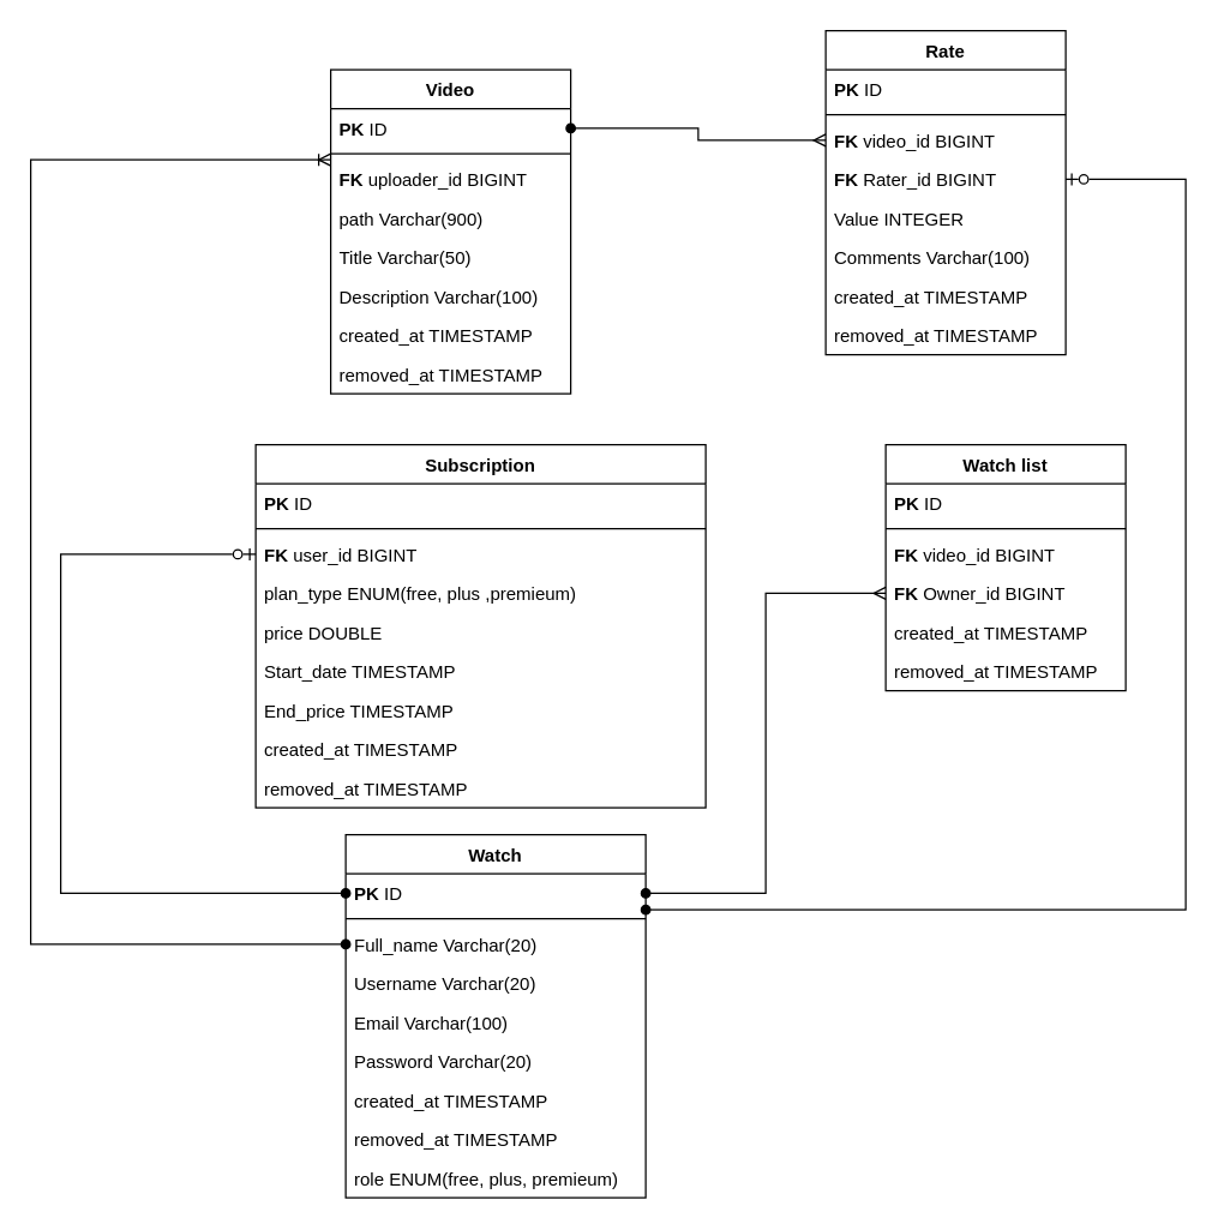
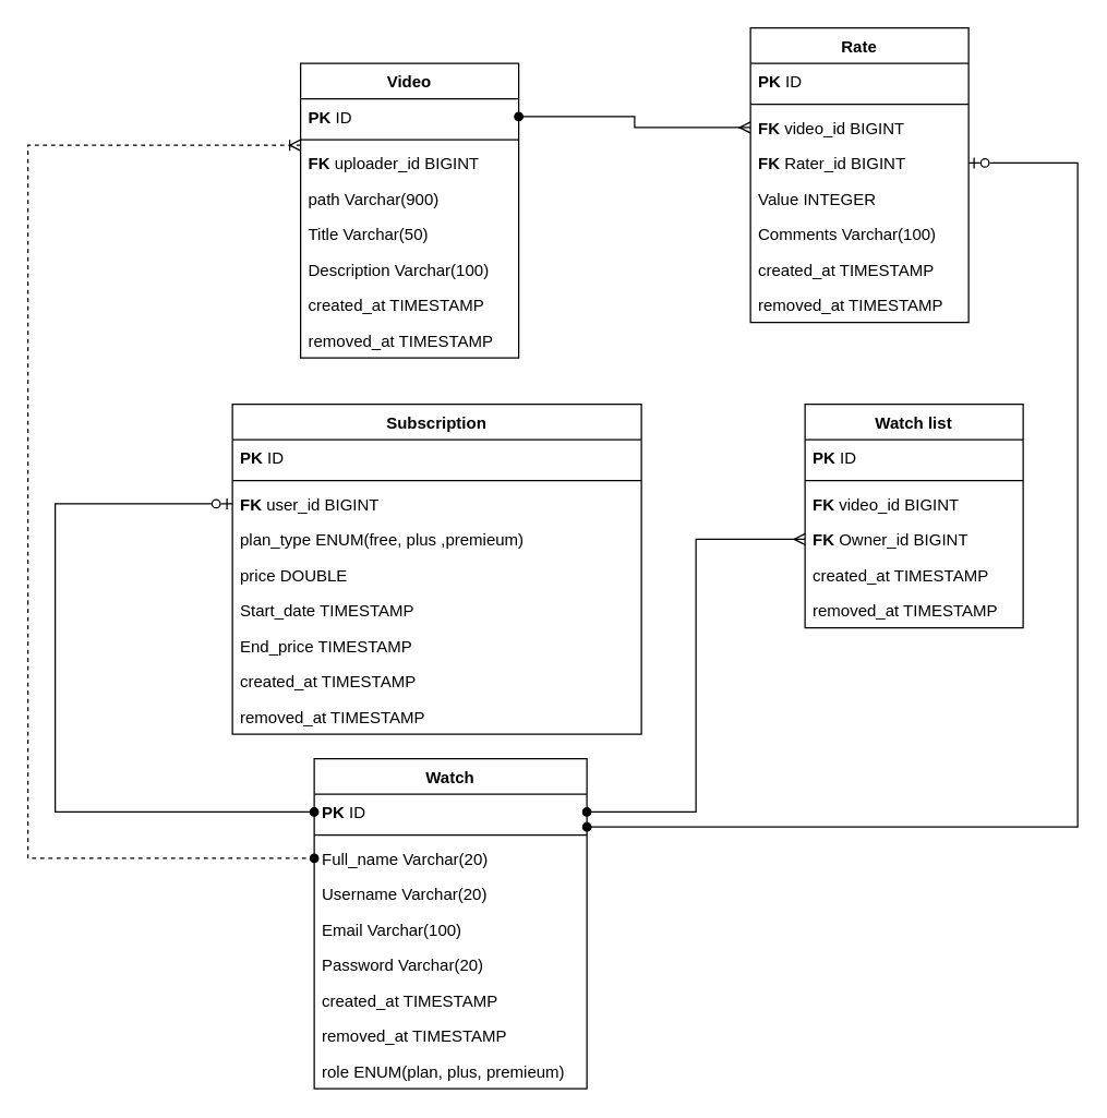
  <mxCell id="0" />
  <mxCell id="1" parent="0" />
  <mxCell id="2" value="Video" style="swimlane;fontStyle=1;align=center;verticalAlign=top;childLayout=stackLayout;horizontal=1;startSize=26;horizontalStack=0;resizeParent=1;resizeParentMax=0;resizeLast=0;collapsible=1;marginBottom=0;whiteSpace=wrap;html=1;" parent="1" vertex="1"><mxGeometry x="220" y="46" width="160" height="216" as="geometry" /></mxCell>
  <mxCell id="3" value="&lt;b&gt;PK&lt;/b&gt; ID" style="text;strokeColor=none;fillColor=none;align=left;verticalAlign=top;spacingLeft=4;spacingRight=4;overflow=hidden;rotatable=0;points=[[0,0.5],[1,0.5]];portConstraint=eastwest;whiteSpace=wrap;html=1;" parent="2" vertex="1"><mxGeometry y="26" width="160" height="26" as="geometry" /></mxCell>
  <mxCell id="4" value="" style="line;strokeWidth=1;fillColor=none;align=left;verticalAlign=middle;spacingTop=-1;spacingLeft=3;spacingRight=3;rotatable=0;labelPosition=right;points=[];portConstraint=eastwest;strokeColor=inherit;" parent="2" vertex="1"><mxGeometry y="52" width="160" height="8" as="geometry" /></mxCell>
  <mxCell id="5" value="&lt;b&gt;FK&lt;/b&gt; uploader_id BIGINT" style="text;strokeColor=none;fillColor=none;align=left;verticalAlign=top;spacingLeft=4;spacingRight=4;overflow=hidden;rotatable=0;points=[[0,0.5],[1,0.5]];portConstraint=eastwest;whiteSpace=wrap;html=1;" parent="2" vertex="1"><mxGeometry y="60" width="160" height="26" as="geometry" /></mxCell>
  <mxCell id="6" value="path Varchar(900)" style="text;strokeColor=none;fillColor=none;align=left;verticalAlign=top;spacingLeft=4;spacingRight=4;overflow=hidden;rotatable=0;points=[[0,0.5],[1,0.5]];portConstraint=eastwest;whiteSpace=wrap;html=1;" parent="2" vertex="1"><mxGeometry y="86" width="160" height="26" as="geometry" /></mxCell>
  <mxCell id="7" value="Title Varchar(50)" style="text;strokeColor=none;fillColor=none;align=left;verticalAlign=top;spacingLeft=4;spacingRight=4;overflow=hidden;rotatable=0;points=[[0,0.5],[1,0.5]];portConstraint=eastwest;whiteSpace=wrap;html=1;" parent="2" vertex="1"><mxGeometry y="112" width="160" height="26" as="geometry" /></mxCell>
  <mxCell id="8" value="Description Varchar(100)" style="text;strokeColor=none;fillColor=none;align=left;verticalAlign=top;spacingLeft=4;spacingRight=4;overflow=hidden;rotatable=0;points=[[0,0.5],[1,0.5]];portConstraint=eastwest;whiteSpace=wrap;html=1;" parent="2" vertex="1"><mxGeometry y="138" width="160" height="26" as="geometry" /></mxCell>
  <mxCell id="9" value="created_at TIMESTAMP" style="text;strokeColor=none;fillColor=none;align=left;verticalAlign=top;spacingLeft=4;spacingRight=4;overflow=hidden;rotatable=0;points=[[0,0.5],[1,0.5]];portConstraint=eastwest;whiteSpace=wrap;html=1;" parent="2" vertex="1"><mxGeometry y="164" width="160" height="26" as="geometry" /></mxCell>
  <mxCell id="10" value="removed_at TIMESTAMP" style="text;strokeColor=none;fillColor=none;align=left;verticalAlign=top;spacingLeft=4;spacingRight=4;overflow=hidden;rotatable=0;points=[[0,0.5],[1,0.5]];portConstraint=eastwest;whiteSpace=wrap;html=1;" parent="2" vertex="1"><mxGeometry y="190" width="160" height="26" as="geometry" /></mxCell>
  <mxCell id="11" value="Watch" style="swimlane;fontStyle=1;align=center;verticalAlign=top;childLayout=stackLayout;horizontal=1;startSize=26;horizontalStack=0;resizeParent=1;resizeParentMax=0;resizeLast=0;collapsible=1;marginBottom=0;whiteSpace=wrap;html=1;" parent="1" vertex="1"><mxGeometry x="230" y="556" width="200" height="242" as="geometry" /></mxCell>
  <mxCell id="12" value="&lt;b&gt;PK&lt;/b&gt; ID" style="text;strokeColor=none;fillColor=none;align=left;verticalAlign=top;spacingLeft=4;spacingRight=4;overflow=hidden;rotatable=0;points=[[0,0.5],[1,0.5]];portConstraint=eastwest;whiteSpace=wrap;html=1;" parent="11" vertex="1"><mxGeometry y="26" width="200" height="26" as="geometry" /></mxCell>
  <mxCell id="13" value="" style="line;strokeWidth=1;fillColor=none;align=left;verticalAlign=middle;spacingTop=-1;spacingLeft=3;spacingRight=3;rotatable=0;labelPosition=right;points=[];portConstraint=eastwest;strokeColor=inherit;" parent="11" vertex="1"><mxGeometry y="52" width="200" height="8" as="geometry" /></mxCell>
  <mxCell id="14" value="Full_name Varchar(20)" style="text;strokeColor=none;fillColor=none;align=left;verticalAlign=top;spacingLeft=4;spacingRight=4;overflow=hidden;rotatable=0;points=[[0,0.5],[1,0.5]];portConstraint=eastwest;whiteSpace=wrap;html=1;" parent="11" vertex="1"><mxGeometry y="60" width="200" height="26" as="geometry" /></mxCell>
  <mxCell id="15" value="Username Varchar(20)" style="text;strokeColor=none;fillColor=none;align=left;verticalAlign=top;spacingLeft=4;spacingRight=4;overflow=hidden;rotatable=0;points=[[0,0.5],[1,0.5]];portConstraint=eastwest;whiteSpace=wrap;html=1;" parent="11" vertex="1"><mxGeometry y="86" width="200" height="26" as="geometry" /></mxCell>
  <mxCell id="16" value="Email Varchar(100)" style="text;strokeColor=none;fillColor=none;align=left;verticalAlign=top;spacingLeft=4;spacingRight=4;overflow=hidden;rotatable=0;points=[[0,0.5],[1,0.5]];portConstraint=eastwest;whiteSpace=wrap;html=1;" parent="11" vertex="1"><mxGeometry y="112" width="200" height="26" as="geometry" /></mxCell>
  <mxCell id="17" value="Password Varchar(20)" style="text;strokeColor=none;fillColor=none;align=left;verticalAlign=top;spacingLeft=4;spacingRight=4;overflow=hidden;rotatable=0;points=[[0,0.5],[1,0.5]];portConstraint=eastwest;whiteSpace=wrap;html=1;" parent="11" vertex="1"><mxGeometry y="138" width="200" height="26" as="geometry" /></mxCell>
  <mxCell id="18" value="created_at TIMESTAMP" style="text;strokeColor=none;fillColor=none;align=left;verticalAlign=top;spacingLeft=4;spacingRight=4;overflow=hidden;rotatable=0;points=[[0,0.5],[1,0.5]];portConstraint=eastwest;whiteSpace=wrap;html=1;" parent="11" vertex="1"><mxGeometry y="164" width="200" height="26" as="geometry" /></mxCell>
  <mxCell id="19" value="removed_at TIMESTAMP" style="text;strokeColor=none;fillColor=none;align=left;verticalAlign=top;spacingLeft=4;spacingRight=4;overflow=hidden;rotatable=0;points=[[0,0.5],[1,0.5]];portConstraint=eastwest;whiteSpace=wrap;html=1;" parent="11" vertex="1"><mxGeometry y="190" width="200" height="26" as="geometry" /></mxCell>
- <mxCell id="20" value="role ENUM(free, plus, premieum)" style="text;strokeColor=none;fillColor=none;align=left;verticalAlign=top;spacingLeft=4;spacingRight=4;overflow=hidden;rotatable=0;points=[[0,0.5],[1,0.5]];portConstraint=eastwest;whiteSpace=wrap;html=1;" parent="11" vertex="1"><mxGeometry y="216" width="200" height="26" as="geometry" /></mxCell>
+ <mxCell id="20" value="role ENUM(plan, plus, premieum)" style="text;strokeColor=none;fillColor=none;align=left;verticalAlign=top;spacingLeft=4;spacingRight=4;overflow=hidden;rotatable=0;points=[[0,0.5],[1,0.5]];portConstraint=eastwest;whiteSpace=wrap;html=1;" parent="11" vertex="1"><mxGeometry y="216" width="200" height="26" as="geometry" /></mxCell>
  <mxCell id="21" value="Subscription" style="swimlane;fontStyle=1;align=center;verticalAlign=top;childLayout=stackLayout;horizontal=1;startSize=26;horizontalStack=0;resizeParent=1;resizeParentMax=0;resizeLast=0;collapsible=1;marginBottom=0;whiteSpace=wrap;html=1;" parent="1" vertex="1"><mxGeometry x="170" y="296" width="300" height="242" as="geometry" /></mxCell>
  <mxCell id="22" value="&lt;b&gt;PK&lt;/b&gt; ID" style="text;strokeColor=none;fillColor=none;align=left;verticalAlign=top;spacingLeft=4;spacingRight=4;overflow=hidden;rotatable=0;points=[[0,0.5],[1,0.5]];portConstraint=eastwest;whiteSpace=wrap;html=1;" parent="21" vertex="1"><mxGeometry y="26" width="300" height="26" as="geometry" /></mxCell>
  <mxCell id="23" value="" style="line;strokeWidth=1;fillColor=none;align=left;verticalAlign=middle;spacingTop=-1;spacingLeft=3;spacingRight=3;rotatable=0;labelPosition=right;points=[];portConstraint=eastwest;strokeColor=inherit;" parent="21" vertex="1"><mxGeometry y="52" width="300" height="8" as="geometry" /></mxCell>
  <mxCell id="24" value="&lt;b&gt;FK&lt;/b&gt; user_id BIGINT" style="text;strokeColor=none;fillColor=none;align=left;verticalAlign=top;spacingLeft=4;spacingRight=4;overflow=hidden;rotatable=0;points=[[0,0.5],[1,0.5]];portConstraint=eastwest;whiteSpace=wrap;html=1;" parent="21" vertex="1"><mxGeometry y="60" width="300" height="26" as="geometry" /></mxCell>
  <mxCell id="25" value="plan_type ENUM(free, plus ,premieum)" style="text;strokeColor=none;fillColor=none;align=left;verticalAlign=top;spacingLeft=4;spacingRight=4;overflow=hidden;rotatable=0;points=[[0,0.5],[1,0.5]];portConstraint=eastwest;whiteSpace=wrap;html=1;" parent="21" vertex="1"><mxGeometry y="86" width="300" height="26" as="geometry" /></mxCell>
  <mxCell id="26" value="price DOUBLE&amp;nbsp;" style="text;strokeColor=none;fillColor=none;align=left;verticalAlign=top;spacingLeft=4;spacingRight=4;overflow=hidden;rotatable=0;points=[[0,0.5],[1,0.5]];portConstraint=eastwest;whiteSpace=wrap;html=1;" parent="21" vertex="1"><mxGeometry y="112" width="300" height="26" as="geometry" /></mxCell>
  <mxCell id="27" value="Start_date TIMESTAMP&lt;span style=&quot;white-space: pre;&quot;&gt;&#09;&lt;/span&gt;" style="text;strokeColor=none;fillColor=none;align=left;verticalAlign=top;spacingLeft=4;spacingRight=4;overflow=hidden;rotatable=0;points=[[0,0.5],[1,0.5]];portConstraint=eastwest;whiteSpace=wrap;html=1;" parent="21" vertex="1"><mxGeometry y="138" width="300" height="26" as="geometry" /></mxCell>
  <mxCell id="28" value="End_price TIMESTAMP&lt;span style=&quot;white-space: pre;&quot;&gt;&#09;&lt;/span&gt;" style="text;strokeColor=none;fillColor=none;align=left;verticalAlign=top;spacingLeft=4;spacingRight=4;overflow=hidden;rotatable=0;points=[[0,0.5],[1,0.5]];portConstraint=eastwest;whiteSpace=wrap;html=1;" parent="21" vertex="1"><mxGeometry y="164" width="300" height="26" as="geometry" /></mxCell>
  <mxCell id="29" value="created_at TIMESTAMP" style="text;strokeColor=none;fillColor=none;align=left;verticalAlign=top;spacingLeft=4;spacingRight=4;overflow=hidden;rotatable=0;points=[[0,0.5],[1,0.5]];portConstraint=eastwest;whiteSpace=wrap;html=1;" parent="21" vertex="1"><mxGeometry y="190" width="300" height="26" as="geometry" /></mxCell>
  <mxCell id="30" value="removed_at TIMESTAMP" style="text;strokeColor=none;fillColor=none;align=left;verticalAlign=top;spacingLeft=4;spacingRight=4;overflow=hidden;rotatable=0;points=[[0,0.5],[1,0.5]];portConstraint=eastwest;whiteSpace=wrap;html=1;" parent="21" vertex="1"><mxGeometry y="216" width="300" height="26" as="geometry" /></mxCell>
  <mxCell id="31" value="Watch list" style="swimlane;fontStyle=1;align=center;verticalAlign=top;childLayout=stackLayout;horizontal=1;startSize=26;horizontalStack=0;resizeParent=1;resizeParentMax=0;resizeLast=0;collapsible=1;marginBottom=0;whiteSpace=wrap;html=1;" parent="1" vertex="1"><mxGeometry x="590" y="296" width="160" height="164" as="geometry" /></mxCell>
  <mxCell id="32" value="&lt;b&gt;PK&lt;/b&gt; ID" style="text;strokeColor=none;fillColor=none;align=left;verticalAlign=top;spacingLeft=4;spacingRight=4;overflow=hidden;rotatable=0;points=[[0,0.5],[1,0.5]];portConstraint=eastwest;whiteSpace=wrap;html=1;" parent="31" vertex="1"><mxGeometry y="26" width="160" height="26" as="geometry" /></mxCell>
  <mxCell id="33" value="" style="line;strokeWidth=1;fillColor=none;align=left;verticalAlign=middle;spacingTop=-1;spacingLeft=3;spacingRight=3;rotatable=0;labelPosition=right;points=[];portConstraint=eastwest;strokeColor=inherit;" parent="31" vertex="1"><mxGeometry y="52" width="160" height="8" as="geometry" /></mxCell>
  <mxCell id="34" value="&lt;b&gt;FK &lt;/b&gt;video_id BIGINT" style="text;strokeColor=none;fillColor=none;align=left;verticalAlign=top;spacingLeft=4;spacingRight=4;overflow=hidden;rotatable=0;points=[[0,0.5],[1,0.5]];portConstraint=eastwest;whiteSpace=wrap;html=1;" parent="31" vertex="1"><mxGeometry y="60" width="160" height="26" as="geometry" /></mxCell>
  <mxCell id="35" value="&lt;b&gt;FK &lt;/b&gt;Owner_id BIGINT" style="text;strokeColor=none;fillColor=none;align=left;verticalAlign=top;spacingLeft=4;spacingRight=4;overflow=hidden;rotatable=0;points=[[0,0.5],[1,0.5]];portConstraint=eastwest;whiteSpace=wrap;html=1;" parent="31" vertex="1"><mxGeometry y="86" width="160" height="26" as="geometry" /></mxCell>
  <mxCell id="36" value="created_at TIMESTAMP" style="text;strokeColor=none;fillColor=none;align=left;verticalAlign=top;spacingLeft=4;spacingRight=4;overflow=hidden;rotatable=0;points=[[0,0.5],[1,0.5]];portConstraint=eastwest;whiteSpace=wrap;html=1;" parent="31" vertex="1"><mxGeometry y="112" width="160" height="26" as="geometry" /></mxCell>
  <mxCell id="37" value="removed_at TIMESTAMP" style="text;strokeColor=none;fillColor=none;align=left;verticalAlign=top;spacingLeft=4;spacingRight=4;overflow=hidden;rotatable=0;points=[[0,0.5],[1,0.5]];portConstraint=eastwest;whiteSpace=wrap;html=1;" parent="31" vertex="1"><mxGeometry y="138" width="160" height="26" as="geometry" /></mxCell>
  <mxCell id="38" value="Rate" style="swimlane;fontStyle=1;align=center;verticalAlign=top;childLayout=stackLayout;horizontal=1;startSize=26;horizontalStack=0;resizeParent=1;resizeParentMax=0;resizeLast=0;collapsible=1;marginBottom=0;whiteSpace=wrap;html=1;" parent="1" vertex="1"><mxGeometry x="550" y="20" width="160" height="216" as="geometry" /></mxCell>
  <mxCell id="39" value="&lt;b&gt;PK&lt;/b&gt; ID" style="text;strokeColor=none;fillColor=none;align=left;verticalAlign=top;spacingLeft=4;spacingRight=4;overflow=hidden;rotatable=0;points=[[0,0.5],[1,0.5]];portConstraint=eastwest;whiteSpace=wrap;html=1;" parent="38" vertex="1"><mxGeometry y="26" width="160" height="26" as="geometry" /></mxCell>
  <mxCell id="40" value="" style="line;strokeWidth=1;fillColor=none;align=left;verticalAlign=middle;spacingTop=-1;spacingLeft=3;spacingRight=3;rotatable=0;labelPosition=right;points=[];portConstraint=eastwest;strokeColor=inherit;" parent="38" vertex="1"><mxGeometry y="52" width="160" height="8" as="geometry" /></mxCell>
  <mxCell id="41" value="&lt;b&gt;FK &lt;/b&gt;video_id BIGINT" style="text;strokeColor=none;fillColor=none;align=left;verticalAlign=top;spacingLeft=4;spacingRight=4;overflow=hidden;rotatable=0;points=[[0,0.5],[1,0.5]];portConstraint=eastwest;whiteSpace=wrap;html=1;" parent="38" vertex="1"><mxGeometry y="60" width="160" height="26" as="geometry" /></mxCell>
  <mxCell id="42" value="&lt;b&gt;FK &lt;/b&gt;Rater_id BIGINT" style="text;strokeColor=none;fillColor=none;align=left;verticalAlign=top;spacingLeft=4;spacingRight=4;overflow=hidden;rotatable=0;points=[[0,0.5],[1,0.5]];portConstraint=eastwest;whiteSpace=wrap;html=1;" parent="38" vertex="1"><mxGeometry y="86" width="160" height="26" as="geometry" /></mxCell>
  <mxCell id="43" value="Value INTEGER" style="text;strokeColor=none;fillColor=none;align=left;verticalAlign=top;spacingLeft=4;spacingRight=4;overflow=hidden;rotatable=0;points=[[0,0.5],[1,0.5]];portConstraint=eastwest;whiteSpace=wrap;html=1;" parent="38" vertex="1"><mxGeometry y="112" width="160" height="26" as="geometry" /></mxCell>
  <mxCell id="44" value="Comments Varchar(100)" style="text;strokeColor=none;fillColor=none;align=left;verticalAlign=top;spacingLeft=4;spacingRight=4;overflow=hidden;rotatable=0;points=[[0,0.5],[1,0.5]];portConstraint=eastwest;whiteSpace=wrap;html=1;" parent="38" vertex="1"><mxGeometry y="138" width="160" height="26" as="geometry" /></mxCell>
  <mxCell id="45" value="created_at TIMESTAMP" style="text;strokeColor=none;fillColor=none;align=left;verticalAlign=top;spacingLeft=4;spacingRight=4;overflow=hidden;rotatable=0;points=[[0,0.5],[1,0.5]];portConstraint=eastwest;whiteSpace=wrap;html=1;" parent="38" vertex="1"><mxGeometry y="164" width="160" height="26" as="geometry" /></mxCell>
  <mxCell id="46" value="removed_at TIMESTAMP" style="text;strokeColor=none;fillColor=none;align=left;verticalAlign=top;spacingLeft=4;spacingRight=4;overflow=hidden;rotatable=0;points=[[0,0.5],[1,0.5]];portConstraint=eastwest;whiteSpace=wrap;html=1;" parent="38" vertex="1"><mxGeometry y="190" width="160" height="26" as="geometry" /></mxCell>
  <mxCell id="47" style="edgeStyle=orthogonalEdgeStyle;rounded=0;orthogonalLoop=1;jettySize=auto;html=1;entryX=0;entryY=0.5;entryDx=0;entryDy=0;endArrow=oval;endFill=1;startArrow=ERzeroToOne;startFill=0;exitX=0;exitY=0.5;exitDx=0;exitDy=0;" parent="1" source="24" target="12" edge="1"><mxGeometry relative="1" as="geometry"><Array as="points"><mxPoint x="40" y="369" /></Array></mxGeometry></mxCell>
- <mxCell id="48" style="edgeStyle=orthogonalEdgeStyle;rounded=0;orthogonalLoop=1;jettySize=auto;html=1;entryX=0;entryY=0.5;entryDx=0;entryDy=0;endArrow=oval;endFill=1;startArrow=ERoneToMany;startFill=0;" parent="1" source="5" target="14" edge="1"><mxGeometry relative="1" as="geometry"><Array as="points"><mxPoint x="20" y="106" /><mxPoint x="20" y="629" /></Array></mxGeometry></mxCell>
+ <mxCell id="48" style="edgeStyle=orthogonalEdgeStyle;rounded=0;orthogonalLoop=1;jettySize=auto;html=1;entryX=0;entryY=0.5;entryDx=0;entryDy=0;endArrow=oval;endFill=1;startArrow=ERoneToMany;startFill=0;dashed=1;" parent="1" source="5" target="14" edge="1"><mxGeometry relative="1" as="geometry"><Array as="points"><mxPoint x="20" y="106" /><mxPoint x="20" y="629" /></Array></mxGeometry></mxCell>
  <mxCell id="49" style="edgeStyle=orthogonalEdgeStyle;rounded=0;orthogonalLoop=1;jettySize=auto;html=1;entryX=0;entryY=0.5;entryDx=0;entryDy=0;endArrow=ERmany;endFill=0;startArrow=oval;startFill=1;" parent="1" source="12" target="35" edge="1"><mxGeometry relative="1" as="geometry" /></mxCell>
  <mxCell id="50" style="edgeStyle=orthogonalEdgeStyle;rounded=0;orthogonalLoop=1;jettySize=auto;html=1;entryX=1;entryY=0.5;entryDx=0;entryDy=0;startArrow=oval;startFill=1;endArrow=ERzeroToOne;endFill=0;" parent="1" source="12" target="42" edge="1"><mxGeometry relative="1" as="geometry"><Array as="points"><mxPoint x="790" y="606" /><mxPoint x="790" y="119" /></Array></mxGeometry></mxCell>
  <mxCell id="51" style="edgeStyle=orthogonalEdgeStyle;rounded=0;orthogonalLoop=1;jettySize=auto;html=1;endArrow=oval;endFill=1;startArrow=ERmany;startFill=0;exitX=0;exitY=0.5;exitDx=0;exitDy=0;" parent="1" source="41" target="3" edge="1"><mxGeometry relative="1" as="geometry" /></mxCell>
